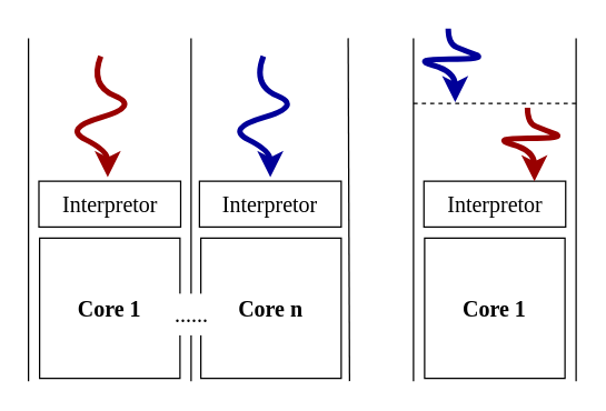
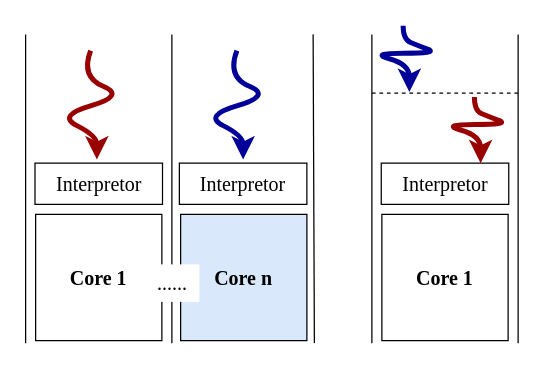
  <mxCell id="0" />
  <mxCell id="1" parent="0" />
  <mxCell id="2" value="" style="endArrow=none;html=1;rounded=0;" edge="1" parent="1"><mxGeometry width="50" height="50" relative="1" as="geometry"><mxPoint x="137" y="274" as="sourcePoint" /><mxPoint x="137" y="27" as="targetPoint" /></mxGeometry></mxCell>
  <mxCell id="3" value="" style="endArrow=none;html=1;rounded=0;" edge="1" parent="1"><mxGeometry width="50" height="50" relative="1" as="geometry"><mxPoint x="251" y="274" as="sourcePoint" /><mxPoint x="250" y="27" as="targetPoint" /></mxGeometry></mxCell>
  <mxCell id="4" value="Core 1" style="whiteSpace=wrap;html=1;aspect=fixed;fontFamily=Georgia;fontStyle=1;fontSize=16;" vertex="1" parent="1"><mxGeometry x="28" y="171" width="101" height="101" as="geometry" /></mxCell>
  <mxCell id="5" value="Interpretor" style="rounded=0;whiteSpace=wrap;html=1;fontFamily=Georgia;fontSize=16;" vertex="1" parent="1"><mxGeometry x="27.5" y="130" width="102" height="33" as="geometry" /></mxCell>
- <mxCell id="6" value="Core n" style="whiteSpace=wrap;html=1;aspect=fixed;fontFamily=Georgia;fontStyle=1;fontSize=16;" vertex="1" parent="1"><mxGeometry x="144" y="171" width="101" height="101" as="geometry" /></mxCell>
+ <mxCell id="6" value="Core n" style="whiteSpace=wrap;html=1;aspect=fixed;fontFamily=Georgia;fontStyle=1;fontSize=16;fillColor=#dae8fc;" vertex="1" parent="1"><mxGeometry x="144" y="171" width="101" height="101" as="geometry" /></mxCell>
  <mxCell id="7" value="Interpretor" style="rounded=0;whiteSpace=wrap;html=1;fontFamily=Georgia;fontSize=16;" vertex="1" parent="1"><mxGeometry x="143" y="130" width="102" height="33" as="geometry" /></mxCell>
  <mxCell id="8" value="" style="curved=1;endArrow=classic;html=1;rounded=0;fontFamily=Georgia;fontSize=16;strokeWidth=4;strokeColor=#990000;" edge="1" parent="1"><mxGeometry width="50" height="50" relative="1" as="geometry"><mxPoint x="72" y="40" as="sourcePoint" /><mxPoint x="77" y="127" as="targetPoint" /><Array as="points"><mxPoint x="64" y="61" /><mxPoint x="100" y="76" /><mxPoint x="45" y="92" /><mxPoint x="77" y="108" /></Array></mxGeometry></mxCell>
  <mxCell id="9" value="" style="curved=1;endArrow=classic;html=1;rounded=0;fontFamily=Georgia;fontSize=16;strokeWidth=4;strokeColor=#000099;" edge="1" parent="1"><mxGeometry width="50" height="50" relative="1" as="geometry"><mxPoint x="189" y="40" as="sourcePoint" /><mxPoint x="194" y="127" as="targetPoint" /><Array as="points"><mxPoint x="181" y="61" /><mxPoint x="217" y="76" /><mxPoint x="162" y="92" /><mxPoint x="194" y="108" /></Array></mxGeometry></mxCell>
  <mxCell id="10" value="" style="endArrow=none;html=1;rounded=0;" edge="1" parent="1"><mxGeometry width="50" height="50" relative="1" as="geometry"><mxPoint x="20" y="274" as="sourcePoint" /><mxPoint x="20" y="27" as="targetPoint" /></mxGeometry></mxCell>
  <mxCell id="11" value="" style="endArrow=none;html=1;rounded=0;" edge="1" parent="1"><mxGeometry width="50" height="50" relative="1" as="geometry"><mxPoint x="414" y="274" as="sourcePoint" /><mxPoint x="414" y="27" as="targetPoint" /></mxGeometry></mxCell>
  <mxCell id="12" value="Core 1" style="whiteSpace=wrap;html=1;aspect=fixed;fontFamily=Georgia;fontStyle=1;fontSize=16;" vertex="1" parent="1"><mxGeometry x="305" y="171" width="101" height="101" as="geometry" /></mxCell>
  <mxCell id="13" value="Interpretor" style="rounded=0;whiteSpace=wrap;html=1;fontFamily=Georgia;fontSize=16;" vertex="1" parent="1"><mxGeometry x="304.5" y="130" width="102" height="33" as="geometry" /></mxCell>
  <mxCell id="14" value="" style="curved=1;endArrow=classic;html=1;rounded=0;fontFamily=Georgia;fontSize=16;strokeWidth=4;strokeColor=#000099;" edge="1" parent="1"><mxGeometry width="50" height="50" relative="1" as="geometry"><mxPoint x="322" y="20" as="sourcePoint" /><mxPoint x="327" y="73" as="targetPoint" /><Array as="points"><mxPoint x="322" y="31" /><mxPoint x="334" y="36" /><mxPoint x="350" y="42" /><mxPoint x="295" y="42" /><mxPoint x="327" y="51" /></Array></mxGeometry></mxCell>
  <mxCell id="15" value="" style="endArrow=none;html=1;rounded=0;" edge="1" parent="1"><mxGeometry width="50" height="50" relative="1" as="geometry"><mxPoint x="297" y="274" as="sourcePoint" /><mxPoint x="297" y="27" as="targetPoint" /></mxGeometry></mxCell>
  <mxCell id="16" value="" style="curved=1;endArrow=classic;html=1;rounded=0;fontFamily=Georgia;fontSize=16;strokeWidth=4;strokeColor=#990000;" edge="1" parent="1"><mxGeometry width="50" height="50" relative="1" as="geometry"><mxPoint x="379" y="77" as="sourcePoint" /><mxPoint x="384" y="130" as="targetPoint" /><Array as="points"><mxPoint x="379" y="88" /><mxPoint x="391" y="93" /><mxPoint x="407" y="99" /><mxPoint x="352" y="99" /><mxPoint x="384" y="108" /></Array></mxGeometry></mxCell>
  <mxCell id="17" value="" style="endArrow=none;dashed=1;html=1;rounded=0;fontFamily=Georgia;fontSize=16;strokeColor=#000000;strokeWidth=1;" edge="1" parent="1"><mxGeometry width="50" height="50" relative="1" as="geometry"><mxPoint x="297" y="74" as="sourcePoint" /><mxPoint x="414" y="74" as="targetPoint" /></mxGeometry></mxCell>
  <mxCell id="18" value="......" style="text;html=1;strokeColor=none;fillColor=default;align=center;verticalAlign=middle;whiteSpace=wrap;rounded=0;fontFamily=Georgia;fontSize=16;" vertex="1" parent="1"><mxGeometry x="116" y="211" width="43" height="30" as="geometry" /></mxCell>
